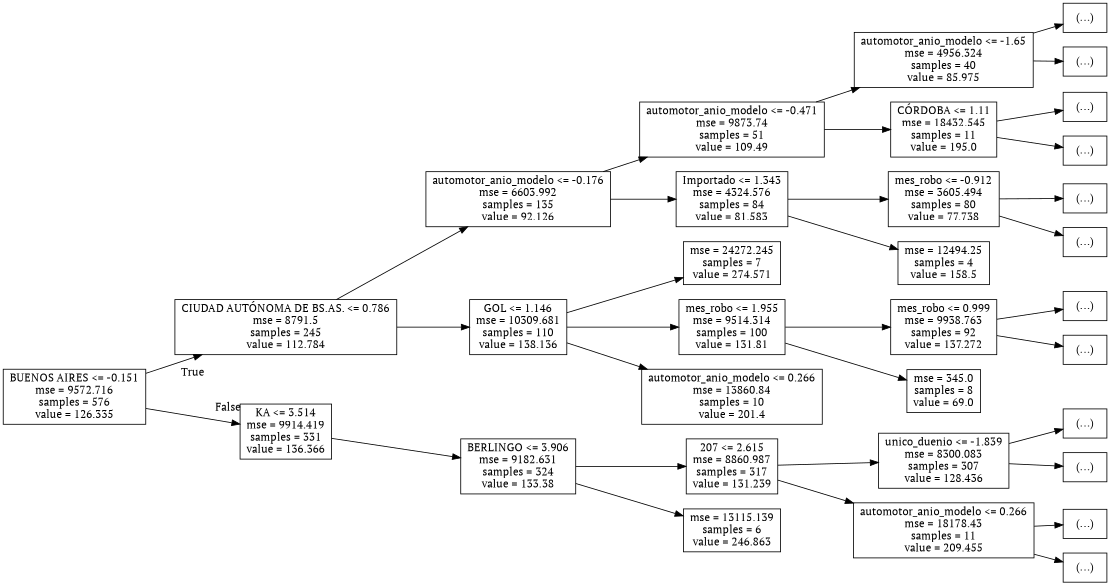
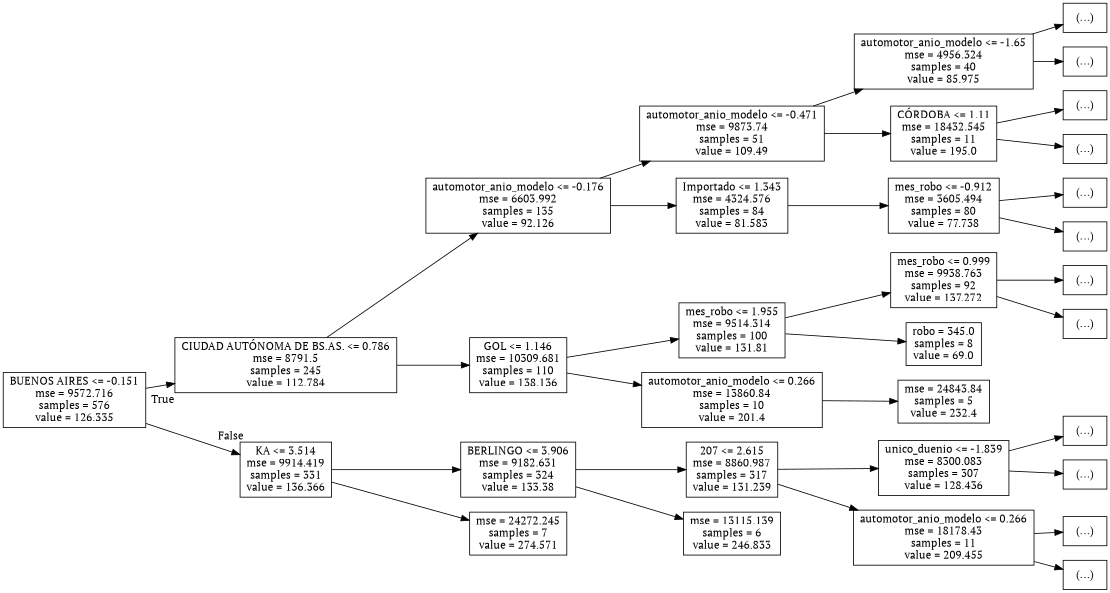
  digraph {
    fontname="PT Serif"
    rankdir=LR
    node [fontname="PT Serif" shape=box]
    edge [fontname="PT Serif"]
    n1 [label="BUENOS AIRES <= -0.151\nmse = 9572.716\nsamples = 576\nvalue = 126.335"]
    n2 [label="CIUDAD AUTÓNOMA DE BS.AS. <= 0.786\nmse = 8791.5\nsamples = 245\nvalue = 112.784"]
    n3 [label="KA <= 3.514\nmse = 9914.419\nsamples = 331\nvalue = 136.366"]
    n4 [label="automotor_anio_modelo <= -0.176\nmse = 6603.992\nsamples = 135\nvalue = 92.126"]
    n5 [label="GOL <= 1.146\nmse = 10309.681\nsamples = 110\nvalue = 138.136"]
    n6 [label="BERLINGO <= 3.906\nmse = 9182.631\nsamples = 324\nvalue = 133.38"]
    n7 [label="mse = 24272.245\nsamples = 7\nvalue = 274.571"]
    n8 [label="automotor_anio_modelo <= -0.471\nmse = 9873.74\nsamples = 51\nvalue = 109.49"]
    n9 [label="Importado <= 1.343\nmse = 4324.576\nsamples = 84\nvalue = 81.583"]
    n10 [label="mes_robo <= 1.955\nmse = 9514.314\nsamples = 100\nvalue = 131.81"]
    n11 [label="automotor_anio_modelo <= 0.266\nmse = 13860.84\nsamples = 10\nvalue = 201.4"]
    n12 [label="automotor_anio_modelo <= -1.65\nmse = 4956.324\nsamples = 40\nvalue = 85.975"]
    n13 [label="CÓRDOBA <= 1.11\nmse = 18432.545\nsamples = 11\nvalue = 195.0"]
    n14 [label="mes_robo <= -0.912\nmse = 3605.494\nsamples = 80\nvalue = 77.738"]
-   n15 [label="mse = 12494.25\nsamples = 4\nvalue = 158.5"]
    n16 [label="(...)"]
    n17 [label="(...)"]
    n18 [label="(...)"]
    n19 [label="(...)"]
    n20 [label="(...)"]
    n21 [label="(...)"]
    n22 [label="mes_robo <= 0.999\nmse = 9938.763\nsamples = 92\nvalue = 137.272"]
-   n23 [label="mse = 345.0\nsamples = 8\nvalue = 69.0"]
+   n23 [label="robo = 345.0\nsamples = 8\nvalue = 69.0"]
+   n24 [label="mse = 24843.84\nsamples = 5\nvalue = 232.4"]
    n25 [label="(...)"]
    n26 [label="(...)"]
    n27 [label="207 <= 2.615\nmse = 8860.987\nsamples = 317\nvalue = 131.239"]
-   n28 [label="mse = 13115.139\nsamples = 6\nvalue = 246.863"]
+   n28 [label="mse = 13115.139\nsamples = 6\nvalue = 246.833"]
    n29 [label="unico_duenio <= -1.839\nmse = 8300.083\nsamples = 307\nvalue = 128.436"]
    n30 [label="automotor_anio_modelo <= 0.266\nmse = 18178.43\nsamples = 11\nvalue = 209.455"]
    n31 [label="(...)"]
    n32 [label="(...)"]
    n33 [label="(...)"]
    n34 [label="(...)"]
    n1 -> n2 [headlabel=True labelangle=45 labeldistance=2.5]
    n1 -> n3 [headlabel=False labelangle=-45 labeldistance=2.5]
    n2 -> n4
    n2 -> n5
    n3 -> n6
-   n5 -> n7
+   n3 -> n7
    n4 -> n8
    n4 -> n9
    n5 -> n10
    n5 -> n11
    n6 -> n27
    n6 -> n28
    n8 -> n12
    n8 -> n13
    n9 -> n14
-   n9 -> n15
    n10 -> n22
    n10 -> n23
+   n11 -> n24
    n12 -> n16
    n12 -> n17
    n13 -> n18
    n13 -> n19
    n14 -> n20
    n14 -> n21
    n22 -> n25
    n22 -> n26
    n27 -> n29
    n27 -> n30
    n29 -> n31
    n29 -> n32
    n30 -> n33
    n30 -> n34
  }
